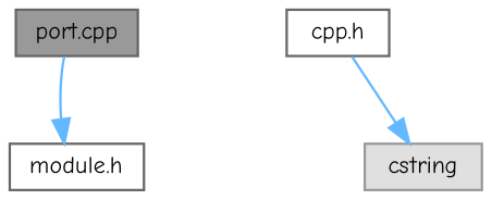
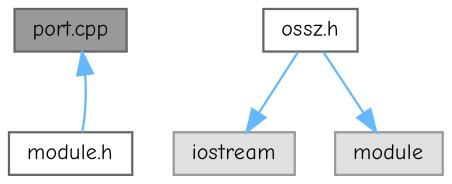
  digraph {
    fontname="Comic Neue"
    node [color=grey40 fillcolor=white fontname="Comic Neue" fontsize=10 shape=box style=filled]
    edge [color=steelblue1 fontname="Comic Neue" fontsize=10 labelfontname=Helvetica labelfontsize=10 style=solid]
    n1 [color=gray40 fillcolor=grey60 fontcolor=black height=0.2 label="port.cpp" width=0.4]
    n2 [height=0.2 label="module.h" width=0.4]
-   n3 [height=0.2 label="cpp.h" width=0.4]
-   n5 [color=grey60 fillcolor="#E0E0E0" height=0.2 label=cstring width=0.4]
-   n1 -> n2
+   n3 [height=0.2 label="ossz.h" width=0.4]
+   n4 [color=grey60 fillcolor="#E0E0E0" height=0.2 label=iostream width=0.4]
+   n5 [color=grey60 fillcolor="#E0E0E0" height=0.2 label=module width=0.4]
+   n2 -> n1
+   n3 -> n4
    n3 -> n5
  }
